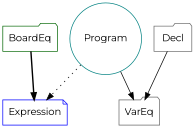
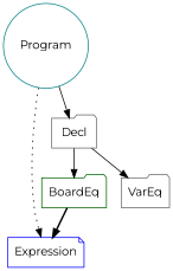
  digraph {
    fontname=Montserrat
    node [color=gray40 fontname=Montserrat shape=folder]
    edge [fontname=Montserrat style=solid]
    n1 [color=darkgreen label=BoardEq]
    n2 [color=blue label=Expression shape=note]
    n3 [label=Decl]
    n4 [label=VarEq]
    n5 [color=teal label=Program shape=circle]
    n1 -> n2 [style=bold]
+   n3 -> n1
    n3 -> n4
    n5 -> n2 [style=dotted]
-   n5 -> n4
+   n5 -> n3
  }
